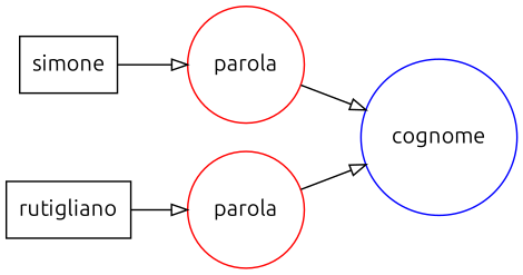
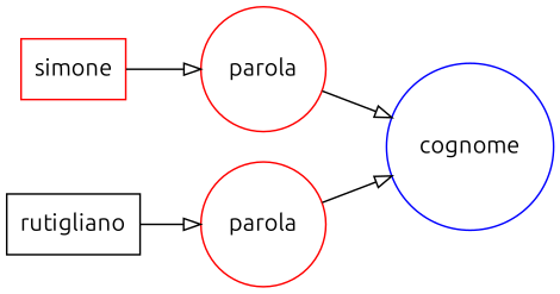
  digraph {
    fontname=Ubuntu
    rankdir=LR
    node [fontname=Ubuntu shape=circle]
    edge [arrowhead=empty fontname=Ubuntu]
-   n1 [label=simone shape=box]
+   n1 [label=simone shape=box color=red]
    n2 [label=rutigliano shape=box]
    n3 [color=red label=parola]
    n4 [color=red label=parola]
    n5 [color=blue label=cognome]
    subgraph sub_1 {
      rank=source
      n1
      n2
    }
    subgraph sub_2 {
      rank=same
      n3
      n4
    }
    subgraph sub_3 {
      rank=same
      n5
    }
    subgraph sub_4 {
      rank=same
    }
    subgraph sub_5 {
      rank=same
    }
    n1 -> n3
    n2 -> n4
    n3 -> n5
    n4 -> n5
  }
